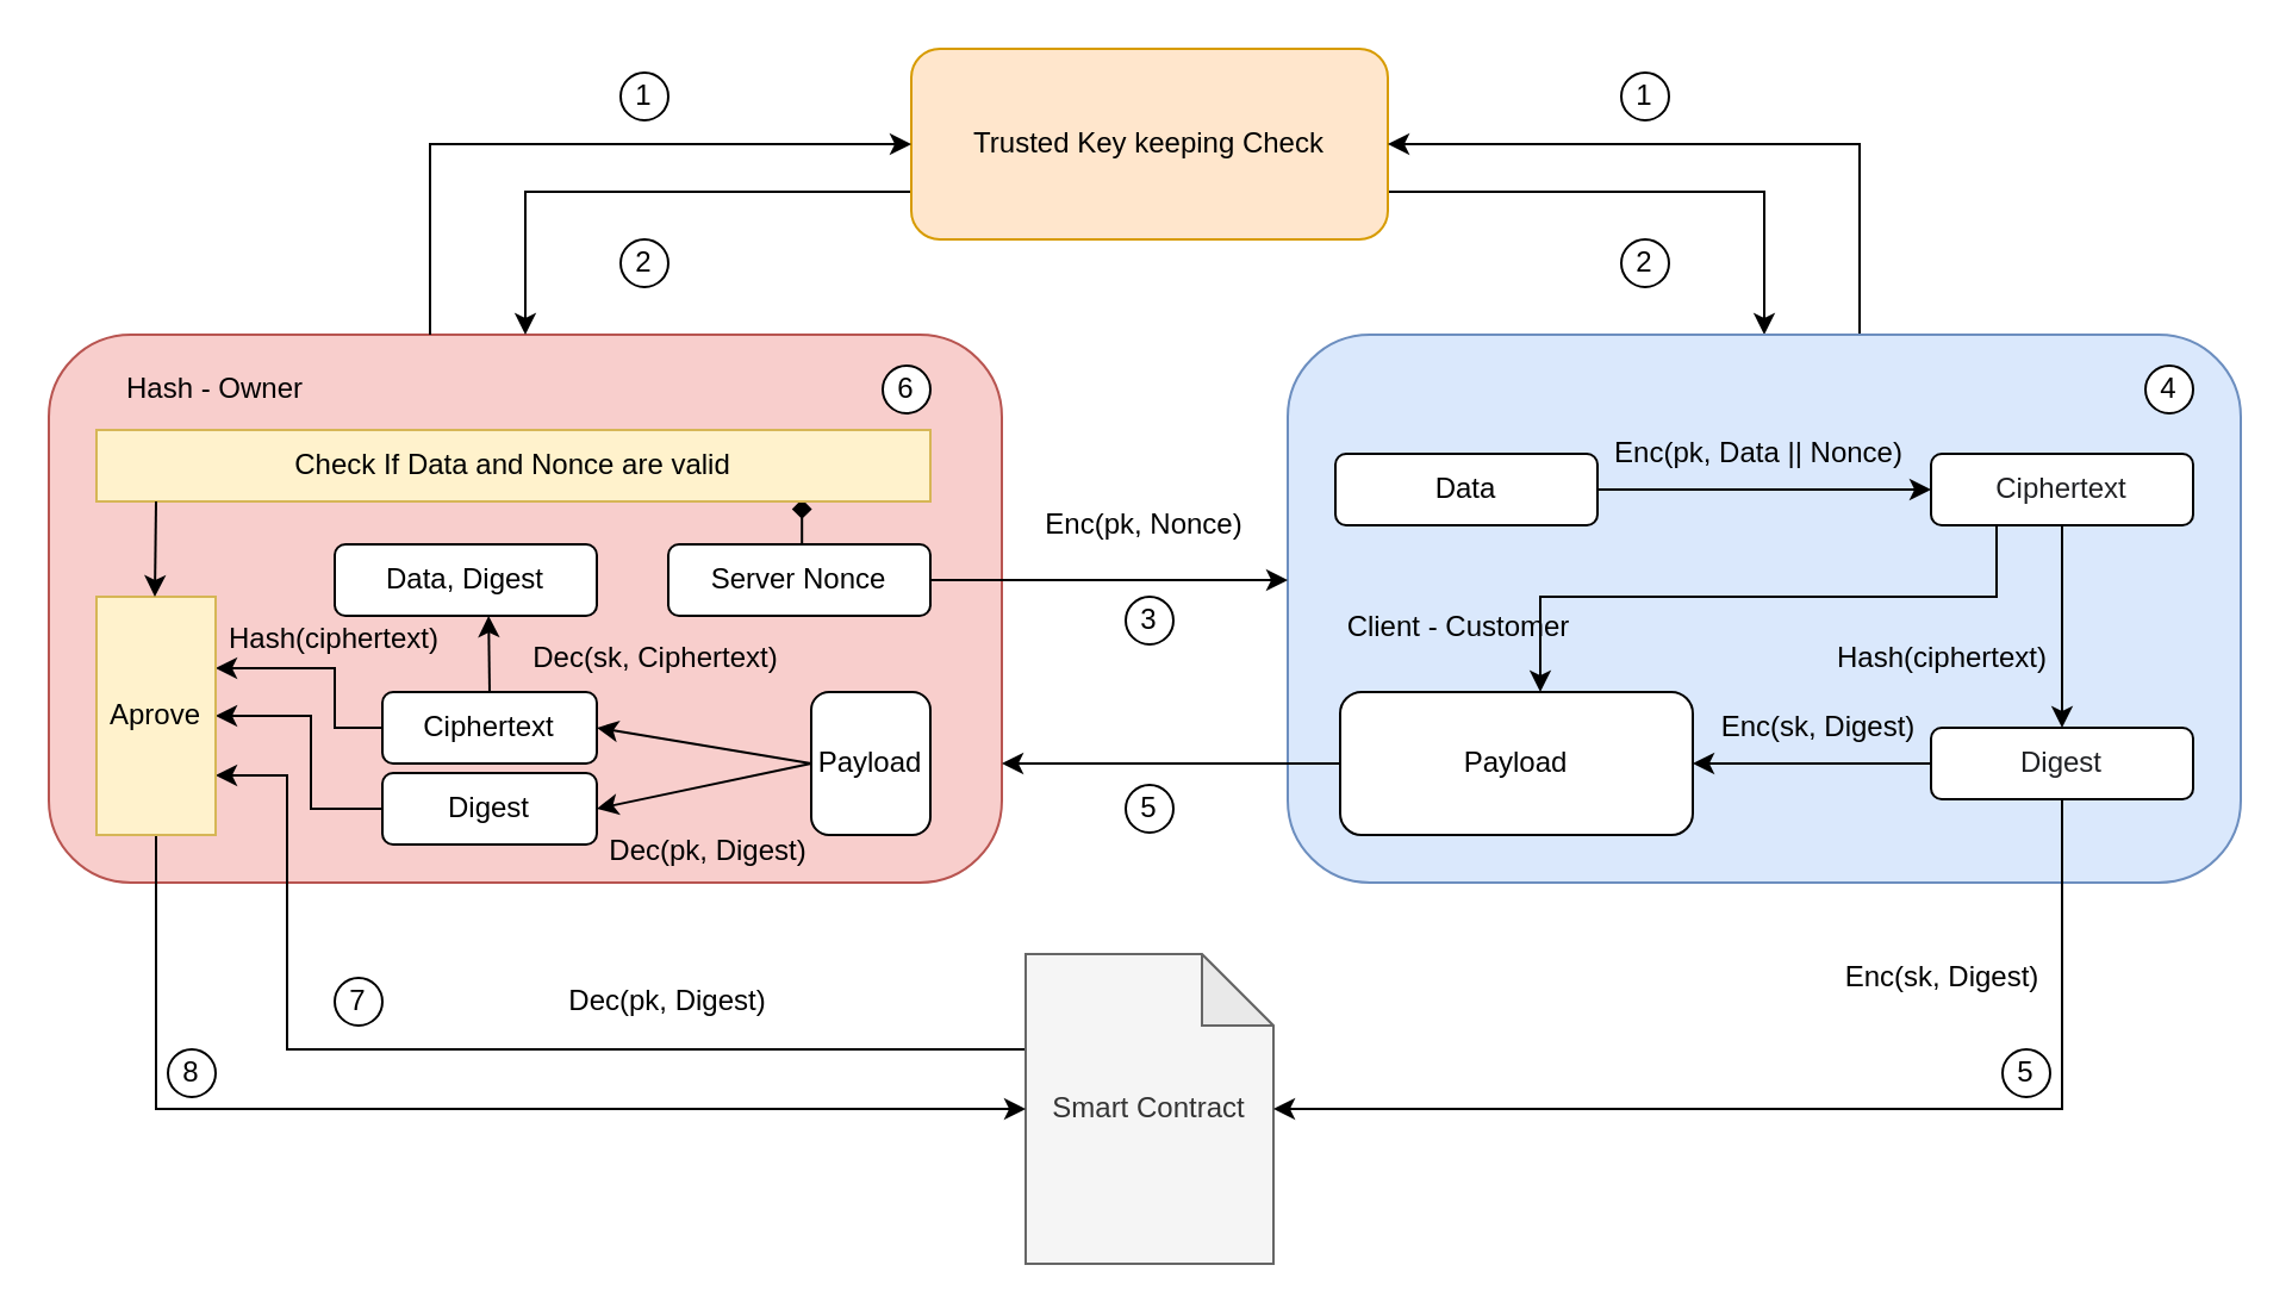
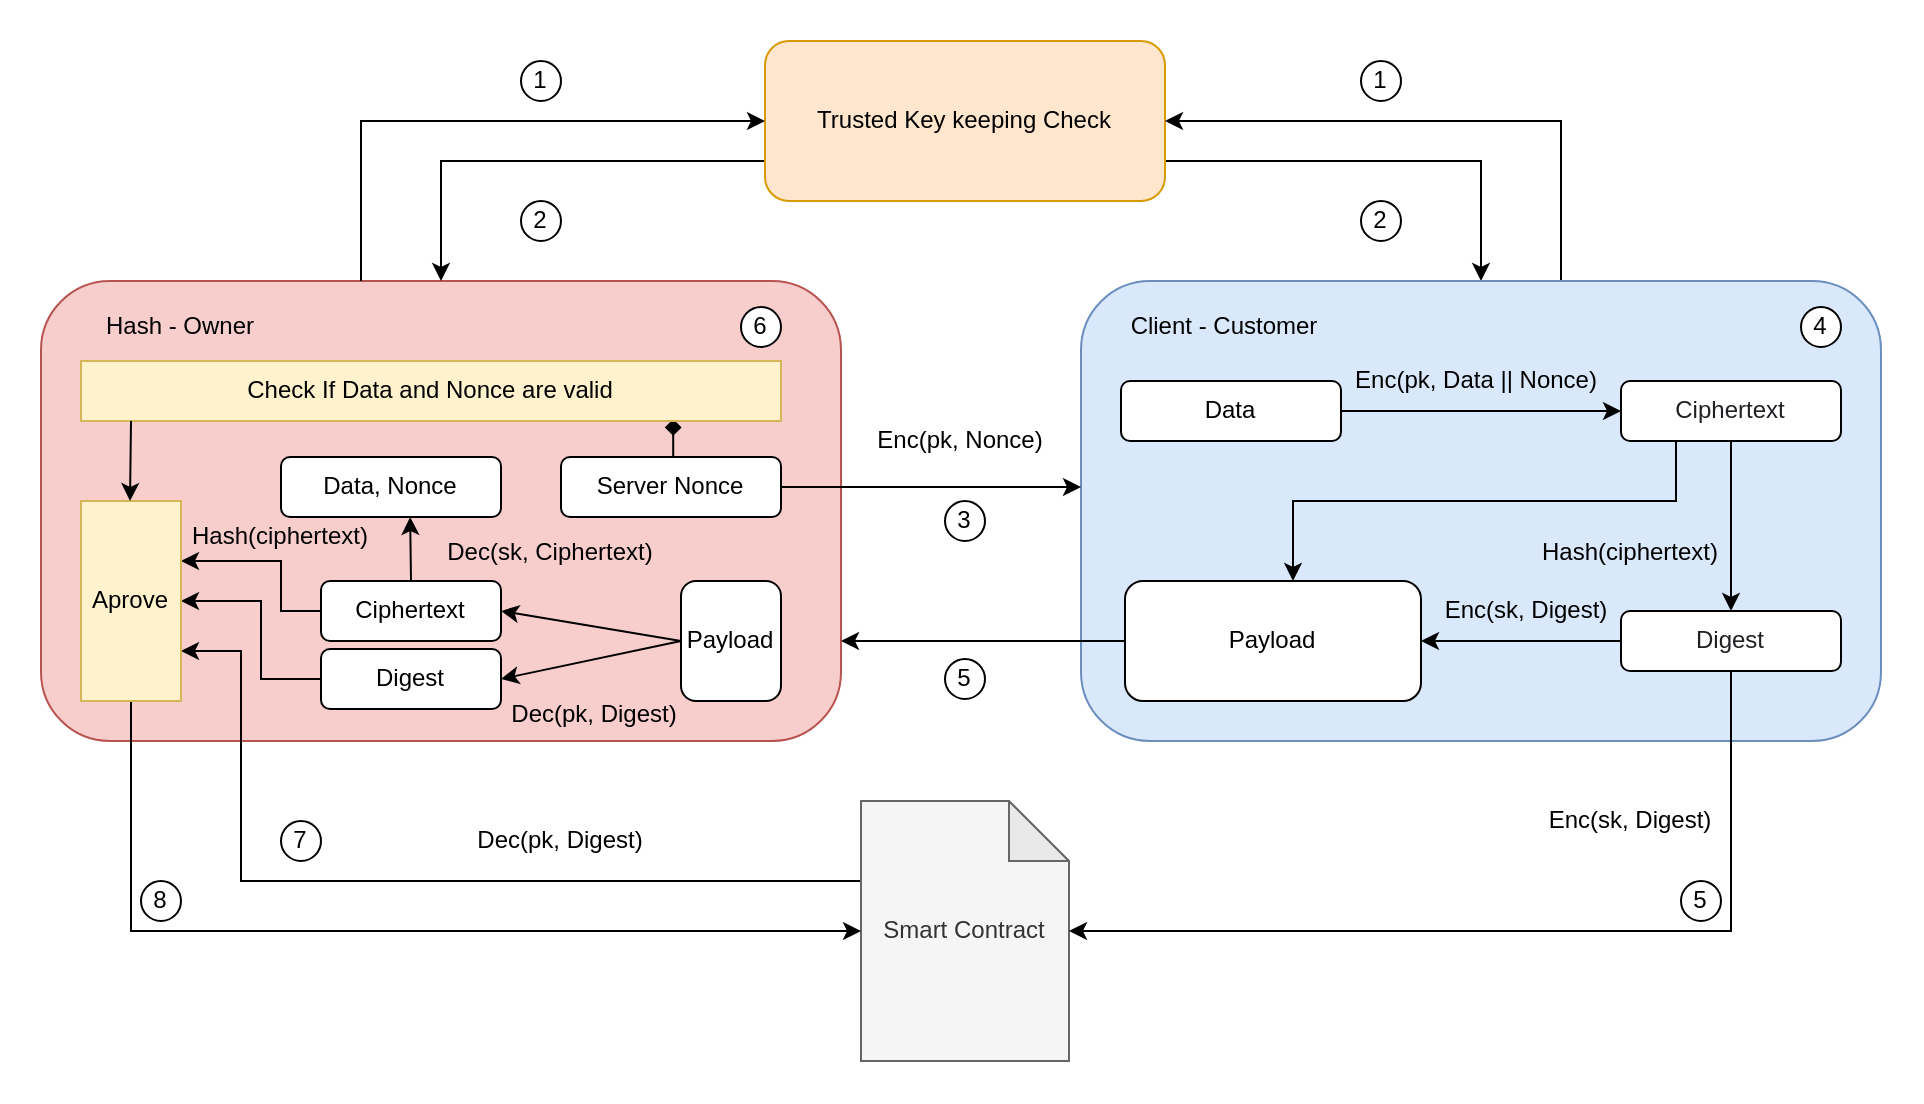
  <mxCell id="0" />
  <mxCell id="1" parent="0" />
  <mxCell id="2" value="" style="rounded=1;whiteSpace=wrap;html=1;fillColor=#f8cecc;strokeColor=#b85450;" vertex="1" parent="1"><mxGeometry x="20" y="140" width="400" height="230" as="geometry" /></mxCell>
  <mxCell id="3" style="edgeStyle=orthogonalEdgeStyle;rounded=0;orthogonalLoop=1;jettySize=auto;html=1;exitX=1;exitY=0.75;exitDx=0;exitDy=0;startArrow=none;startFill=0;" edge="1" parent="1" source="5" target="9"><mxGeometry relative="1" as="geometry" /></mxCell>
  <mxCell id="4" style="edgeStyle=orthogonalEdgeStyle;rounded=0;orthogonalLoop=1;jettySize=auto;html=1;exitX=0;exitY=0.75;exitDx=0;exitDy=0;startArrow=none;startFill=0;endArrow=classic;endFill=1;targetPerimeterSpacing=0;strokeWidth=1;" edge="1" parent="1" source="5" target="2"><mxGeometry relative="1" as="geometry" /></mxCell>
  <mxCell id="5" value="Trusted Key keeping Check" style="rounded=1;whiteSpace=wrap;html=1;fillColor=#ffe6cc;strokeColor=#d79b00;" vertex="1" parent="1"><mxGeometry x="382" y="20" width="200" height="80" as="geometry" /></mxCell>
  <mxCell id="6" style="edgeStyle=orthogonalEdgeStyle;rounded=0;orthogonalLoop=1;jettySize=auto;html=1;entryX=0;entryY=0.5;entryDx=0;entryDy=0;startArrow=none;startFill=0;" edge="1" parent="1" target="5"><mxGeometry relative="1" as="geometry"><mxPoint x="180" y="140" as="sourcePoint" /><Array as="points"><mxPoint x="180" y="60" /></Array></mxGeometry></mxCell>
  <mxCell id="7" value="Hash - Owner" style="text;html=1;strokeColor=none;fillColor=none;align=center;verticalAlign=middle;whiteSpace=wrap;rounded=0;" vertex="1" parent="1"><mxGeometry x="40" y="153" width="100" height="20" as="geometry" /></mxCell>
  <mxCell id="8" style="edgeStyle=orthogonalEdgeStyle;rounded=0;orthogonalLoop=1;jettySize=auto;html=1;entryX=1;entryY=0.5;entryDx=0;entryDy=0;startArrow=none;startFill=0;" edge="1" parent="1" source="9" target="5"><mxGeometry relative="1" as="geometry"><Array as="points"><mxPoint x="780" y="60" /></Array></mxGeometry></mxCell>
  <mxCell id="9" value="" style="rounded=1;whiteSpace=wrap;html=1;fillColor=#dae8fc;strokeColor=#6c8ebf;" vertex="1" parent="1"><mxGeometry x="540" y="140" width="400" height="230" as="geometry" /></mxCell>
- <mxCell id="10" value="Client - Customer" style="text;html=1;strokeColor=none;fillColor=none;align=center;verticalAlign=middle;whiteSpace=wrap;rounded=0;" vertex="1" parent="1"><mxGeometry x="562" y="253" width="100" height="20" as="geometry" /></mxCell>
+ <mxCell id="10" value="Client - Customer" style="text;html=1;strokeColor=none;fillColor=none;align=center;verticalAlign=middle;whiteSpace=wrap;rounded=0;" vertex="1" parent="1"><mxGeometry x="562" y="153" width="100" height="20" as="geometry" /></mxCell>
  <mxCell id="11" style="edgeStyle=orthogonalEdgeStyle;rounded=0;orthogonalLoop=1;jettySize=auto;html=1;exitX=0;exitY=0.5;exitDx=0;exitDy=0;exitPerimeter=0;entryX=1;entryY=0.75;entryDx=0;entryDy=0;startArrow=none;startFill=0;endArrow=classic;endFill=1;targetPerimeterSpacing=0;strokeWidth=1;" edge="1" parent="1" source="12" target="41"><mxGeometry relative="1" as="geometry"><Array as="points"><mxPoint x="430" y="440" /><mxPoint x="120" y="440" /><mxPoint x="120" y="325" /></Array></mxGeometry></mxCell>
  <mxCell id="12" value="Smart Contract" style="shape=note;whiteSpace=wrap;html=1;backgroundOutline=1;darkOpacity=0.05;aspect=fixed;fillColor=#f5f5f5;strokeColor=#666666;fontColor=#333333;" vertex="1" parent="1"><mxGeometry x="430" y="400" width="104" height="130" as="geometry" /></mxCell>
  <mxCell id="13" style="edgeStyle=orthogonalEdgeStyle;rounded=0;orthogonalLoop=1;jettySize=auto;html=1;exitX=1;exitY=0.5;exitDx=0;exitDy=0;startArrow=none;startFill=0;targetPerimeterSpacing=0;strokeWidth=1;" edge="1" parent="1" source="14" target="17"><mxGeometry relative="1" as="geometry" /></mxCell>
  <mxCell id="14" value="Data" style="rounded=1;whiteSpace=wrap;html=1;" vertex="1" parent="1"><mxGeometry x="560" y="190" width="110" height="30" as="geometry" /></mxCell>
  <mxCell id="15" style="edgeStyle=orthogonalEdgeStyle;rounded=0;orthogonalLoop=1;jettySize=auto;html=1;exitX=0.5;exitY=1;exitDx=0;exitDy=0;startArrow=none;startFill=0;targetPerimeterSpacing=0;strokeWidth=1;" edge="1" parent="1" source="17" target="21"><mxGeometry relative="1" as="geometry" /></mxCell>
  <mxCell id="16" style="edgeStyle=orthogonalEdgeStyle;rounded=0;orthogonalLoop=1;jettySize=auto;html=1;exitX=0.25;exitY=1;exitDx=0;exitDy=0;startArrow=none;startFill=0;endArrow=classic;endFill=1;targetPerimeterSpacing=0;strokeWidth=1;" edge="1" parent="1" source="17" target="24"><mxGeometry relative="1" as="geometry"><Array as="points"><mxPoint x="838" y="250" /><mxPoint x="646" y="250" /></Array></mxGeometry></mxCell>
  <mxCell id="17" value="&lt;span style=&quot;white-space: normal ; color: rgb(32 , 33 , 36) ; text-align: left ; background-color: rgb(255 , 255 , 255)&quot;&gt;&lt;font style=&quot;font-size: 12px&quot;&gt;Ciphertext&lt;/font&gt;&lt;/span&gt;" style="rounded=1;whiteSpace=wrap;html=1;" vertex="1" parent="1"><mxGeometry x="810" y="190" width="110" height="30" as="geometry" /></mxCell>
  <mxCell id="18" value="Enc(pk, Data || Nonce)" style="text;html=1;strokeColor=none;fillColor=none;align=center;verticalAlign=middle;whiteSpace=wrap;rounded=0;" vertex="1" parent="1"><mxGeometry x="673" y="180" width="130" height="20" as="geometry" /></mxCell>
  <mxCell id="19" style="edgeStyle=orthogonalEdgeStyle;rounded=0;orthogonalLoop=1;jettySize=auto;html=1;exitX=0.5;exitY=1;exitDx=0;exitDy=0;startArrow=none;startFill=0;targetPerimeterSpacing=0;strokeWidth=1;" edge="1" parent="1" source="21"><mxGeometry relative="1" as="geometry"><mxPoint x="534" y="465" as="targetPoint" /><Array as="points"><mxPoint x="865" y="465" /><mxPoint x="534" y="465" /></Array></mxGeometry></mxCell>
  <mxCell id="20" style="edgeStyle=orthogonalEdgeStyle;rounded=0;orthogonalLoop=1;jettySize=auto;html=1;exitX=0;exitY=0.5;exitDx=0;exitDy=0;startArrow=none;startFill=0;targetPerimeterSpacing=0;strokeWidth=1;" edge="1" parent="1" source="21" target="24"><mxGeometry relative="1" as="geometry" /></mxCell>
  <mxCell id="21" value="&lt;span style=&quot;white-space: normal ; color: rgb(32 , 33 , 36) ; text-align: left ; background-color: rgb(255 , 255 , 255)&quot;&gt;&lt;font style=&quot;font-size: 12px&quot;&gt;Digest&lt;/font&gt;&lt;/span&gt;" style="rounded=1;whiteSpace=wrap;html=1;" vertex="1" parent="1"><mxGeometry x="810" y="305" width="110" height="30" as="geometry" /></mxCell>
  <mxCell id="22" value="Hash(ciphertext)" style="text;html=1;strokeColor=none;fillColor=none;align=center;verticalAlign=middle;whiteSpace=wrap;rounded=0;" vertex="1" parent="1"><mxGeometry x="755" y="266" width="120" height="20" as="geometry" /></mxCell>
  <mxCell id="23" style="edgeStyle=orthogonalEdgeStyle;rounded=0;orthogonalLoop=1;jettySize=auto;html=1;exitX=0;exitY=0.5;exitDx=0;exitDy=0;startArrow=none;startFill=0;endArrow=classic;endFill=1;targetPerimeterSpacing=0;strokeWidth=1;" edge="1" parent="1" source="24"><mxGeometry relative="1" as="geometry"><mxPoint x="420" y="320" as="targetPoint" /></mxGeometry></mxCell>
  <mxCell id="24" value="Payload" style="rounded=1;whiteSpace=wrap;html=1;" vertex="1" parent="1"><mxGeometry x="562" y="290" width="148" height="60" as="geometry" /></mxCell>
  <mxCell id="25" style="edgeStyle=none;rounded=0;orthogonalLoop=1;jettySize=auto;html=1;exitX=0;exitY=0.5;exitDx=0;exitDy=0;entryX=1;entryY=0.5;entryDx=0;entryDy=0;startArrow=none;startFill=0;endArrow=classic;endFill=1;targetPerimeterSpacing=0;strokeWidth=1;" edge="1" parent="1" source="26" target="29"><mxGeometry relative="1" as="geometry" /></mxCell>
  <mxCell id="26" value="Payload" style="rounded=1;whiteSpace=wrap;html=1;" vertex="1" parent="1"><mxGeometry x="340" y="290" width="50" height="60" as="geometry" /></mxCell>
  <mxCell id="27" style="edgeStyle=none;rounded=0;orthogonalLoop=1;jettySize=auto;html=1;exitX=0.5;exitY=0;exitDx=0;exitDy=0;startArrow=none;startFill=0;endArrow=classic;endFill=1;targetPerimeterSpacing=0;strokeWidth=1;entryX=0.587;entryY=1;entryDx=0;entryDy=0;entryPerimeter=0;" edge="1" parent="1" source="29" target="34"><mxGeometry relative="1" as="geometry" /></mxCell>
  <mxCell id="28" style="edgeStyle=orthogonalEdgeStyle;rounded=0;orthogonalLoop=1;jettySize=auto;html=1;exitX=0;exitY=0.5;exitDx=0;exitDy=0;entryX=1;entryY=0.3;entryDx=0;entryDy=0;entryPerimeter=0;startArrow=none;startFill=0;endArrow=classic;endFill=1;targetPerimeterSpacing=0;strokeWidth=1;" edge="1" parent="1" source="29" target="41"><mxGeometry relative="1" as="geometry"><Array as="points"><mxPoint x="140" y="305" /><mxPoint x="140" y="280" /></Array></mxGeometry></mxCell>
  <mxCell id="29" value="Ciphertext" style="rounded=1;whiteSpace=wrap;html=1;" vertex="1" parent="1"><mxGeometry x="160" y="290" width="90" height="30" as="geometry" /></mxCell>
  <mxCell id="30" value="Dec(sk, Ciphertext)" style="text;html=1;strokeColor=none;fillColor=none;align=center;verticalAlign=middle;whiteSpace=wrap;rounded=0;" vertex="1" parent="1"><mxGeometry x="220" y="266" width="110" height="20" as="geometry" /></mxCell>
  <mxCell id="31" style="edgeStyle=none;rounded=0;orthogonalLoop=1;jettySize=auto;html=1;exitX=1;exitY=0.5;exitDx=0;exitDy=0;entryX=0;entryY=0.5;entryDx=0;entryDy=0;startArrow=classic;startFill=1;endArrow=none;endFill=0;targetPerimeterSpacing=0;strokeWidth=1;" edge="1" parent="1" source="33" target="26"><mxGeometry relative="1" as="geometry" /></mxCell>
  <mxCell id="32" style="edgeStyle=orthogonalEdgeStyle;rounded=0;orthogonalLoop=1;jettySize=auto;html=1;exitX=0;exitY=0.5;exitDx=0;exitDy=0;startArrow=none;startFill=0;endArrow=classic;endFill=1;targetPerimeterSpacing=0;strokeWidth=1;" edge="1" parent="1" source="33" target="41"><mxGeometry relative="1" as="geometry"><Array as="points"><mxPoint x="130" y="339" /><mxPoint x="130" y="300" /></Array></mxGeometry></mxCell>
  <mxCell id="33" value="Digest" style="rounded=1;whiteSpace=wrap;html=1;" vertex="1" parent="1"><mxGeometry x="160" y="324" width="90" height="30" as="geometry" /></mxCell>
- <mxCell id="34" value="Data, Digest" style="rounded=1;whiteSpace=wrap;html=1;" vertex="1" parent="1"><mxGeometry x="140" y="228" width="110" height="30" as="geometry" /></mxCell>
+ <mxCell id="34" value="Data, Nonce" style="rounded=1;whiteSpace=wrap;html=1;" vertex="1" parent="1"><mxGeometry x="140" y="228" width="110" height="30" as="geometry" /></mxCell>
  <mxCell id="35" style="edgeStyle=orthogonalEdgeStyle;rounded=0;orthogonalLoop=1;jettySize=auto;html=1;exitX=1;exitY=0.5;exitDx=0;exitDy=0;startArrow=none;startFill=0;endArrow=classic;endFill=1;targetPerimeterSpacing=0;strokeWidth=1;" edge="1" parent="1" source="37"><mxGeometry relative="1" as="geometry"><mxPoint x="540" y="243" as="targetPoint" /><Array as="points"><mxPoint x="540" y="243" /></Array></mxGeometry></mxCell>
  <mxCell id="36" style="edgeStyle=orthogonalEdgeStyle;rounded=0;orthogonalLoop=1;jettySize=auto;html=1;exitX=0.5;exitY=0;exitDx=0;exitDy=0;entryX=0.846;entryY=0.967;entryDx=0;entryDy=0;entryPerimeter=0;startArrow=none;startFill=0;endArrow=diamond;endFill=1;targetPerimeterSpacing=0;strokeWidth=1;" edge="1" parent="1" source="37" target="39"><mxGeometry relative="1" as="geometry" /></mxCell>
  <mxCell id="37" value="Server Nonce" style="rounded=1;whiteSpace=wrap;html=1;" vertex="1" parent="1"><mxGeometry x="280" y="228" width="110" height="30" as="geometry" /></mxCell>
  <mxCell id="38" value="Enc(pk, Nonce)" style="text;html=1;strokeColor=none;fillColor=none;align=center;verticalAlign=middle;whiteSpace=wrap;rounded=0;" vertex="1" parent="1"><mxGeometry x="430" y="210" width="100" height="20" as="geometry" /></mxCell>
  <mxCell id="39" value="Check If Data and Nonce are valid" style="rounded=0;whiteSpace=wrap;html=1;fillColor=#fff2cc;strokeColor=#d6b656;" vertex="1" parent="1"><mxGeometry x="40" y="180" width="350" height="30" as="geometry" /></mxCell>
  <mxCell id="40" style="edgeStyle=orthogonalEdgeStyle;rounded=0;orthogonalLoop=1;jettySize=auto;html=1;exitX=0.5;exitY=1;exitDx=0;exitDy=0;entryX=0;entryY=0.5;entryDx=0;entryDy=0;entryPerimeter=0;startArrow=none;startFill=0;endArrow=classic;endFill=1;targetPerimeterSpacing=0;strokeWidth=1;" edge="1" parent="1" source="41" target="12"><mxGeometry relative="1" as="geometry" /></mxCell>
  <mxCell id="41" value="Aprove" style="rounded=0;whiteSpace=wrap;html=1;fillColor=#fff2cc;strokeColor=#d6b656;" vertex="1" parent="1"><mxGeometry x="40" y="250" width="50" height="100" as="geometry" /></mxCell>
  <mxCell id="42" value="" style="endArrow=classic;html=1;strokeWidth=1;" edge="1" parent="1"><mxGeometry width="50" height="50" relative="1" as="geometry"><mxPoint x="65" y="210" as="sourcePoint" /><mxPoint x="64.5" y="250" as="targetPoint" /></mxGeometry></mxCell>
  <mxCell id="43" value="1" style="ellipse;whiteSpace=wrap;html=1;aspect=fixed;rounded=0;" vertex="1" parent="1"><mxGeometry x="260" y="30" width="20" height="20" as="geometry" /></mxCell>
  <mxCell id="44" value="1" style="ellipse;whiteSpace=wrap;html=1;aspect=fixed;rounded=0;" vertex="1" parent="1"><mxGeometry x="680" y="30" width="20" height="20" as="geometry" /></mxCell>
  <mxCell id="45" value="2" style="ellipse;whiteSpace=wrap;html=1;aspect=fixed;rounded=0;" vertex="1" parent="1"><mxGeometry x="680" y="100" width="20" height="20" as="geometry" /></mxCell>
  <mxCell id="46" value="4" style="ellipse;whiteSpace=wrap;html=1;aspect=fixed;rounded=0;" vertex="1" parent="1"><mxGeometry x="900" y="153" width="20" height="20" as="geometry" /></mxCell>
  <mxCell id="47" value="5" style="ellipse;whiteSpace=wrap;html=1;aspect=fixed;rounded=0;" vertex="1" parent="1"><mxGeometry x="840" y="440" width="20" height="20" as="geometry" /></mxCell>
  <mxCell id="48" value="5" style="ellipse;whiteSpace=wrap;html=1;aspect=fixed;rounded=0;" vertex="1" parent="1"><mxGeometry x="472" y="329" width="20" height="20" as="geometry" /></mxCell>
  <mxCell id="49" value="3" style="ellipse;whiteSpace=wrap;html=1;aspect=fixed;rounded=0;" vertex="1" parent="1"><mxGeometry x="472" y="250" width="20" height="20" as="geometry" /></mxCell>
  <mxCell id="50" value="2" style="ellipse;whiteSpace=wrap;html=1;aspect=fixed;rounded=0;" vertex="1" parent="1"><mxGeometry x="260" y="100" width="20" height="20" as="geometry" /></mxCell>
  <mxCell id="51" value="6" style="ellipse;whiteSpace=wrap;html=1;aspect=fixed;rounded=0;" vertex="1" parent="1"><mxGeometry x="370" y="153" width="20" height="20" as="geometry" /></mxCell>
  <mxCell id="52" value="7" style="ellipse;whiteSpace=wrap;html=1;aspect=fixed;rounded=0;" vertex="1" parent="1"><mxGeometry x="140" y="410" width="20" height="20" as="geometry" /></mxCell>
  <mxCell id="53" value="8" style="ellipse;whiteSpace=wrap;html=1;aspect=fixed;rounded=0;" vertex="1" parent="1"><mxGeometry x="70" y="440" width="20" height="20" as="geometry" /></mxCell>
  <mxCell id="54" value="Enc(sk, Digest)" style="text;html=1;strokeColor=none;fillColor=none;align=center;verticalAlign=middle;whiteSpace=wrap;rounded=0;" vertex="1" parent="1"><mxGeometry x="703" y="295" width="120" height="20" as="geometry" /></mxCell>
  <mxCell id="55" value="Enc(sk, Digest)" style="text;html=1;strokeColor=none;fillColor=none;align=center;verticalAlign=middle;whiteSpace=wrap;rounded=0;" vertex="1" parent="1"><mxGeometry x="755" y="400" width="120" height="20" as="geometry" /></mxCell>
  <mxCell id="56" value="Dec(pk, Digest)" style="text;html=1;strokeColor=none;fillColor=none;align=center;verticalAlign=middle;whiteSpace=wrap;rounded=0;" vertex="1" parent="1"><mxGeometry x="237" y="347" width="120" height="20" as="geometry" /></mxCell>
  <mxCell id="57" value="Dec(pk, Digest)" style="text;html=1;strokeColor=none;fillColor=none;align=center;verticalAlign=middle;whiteSpace=wrap;rounded=0;" vertex="1" parent="1"><mxGeometry x="220" y="410" width="120" height="20" as="geometry" /></mxCell>
  <mxCell id="58" value="Hash(ciphertext)" style="text;html=1;strokeColor=none;fillColor=none;align=center;verticalAlign=middle;whiteSpace=wrap;rounded=0;" vertex="1" parent="1"><mxGeometry x="80" y="258" width="120" height="20" as="geometry" /></mxCell>
